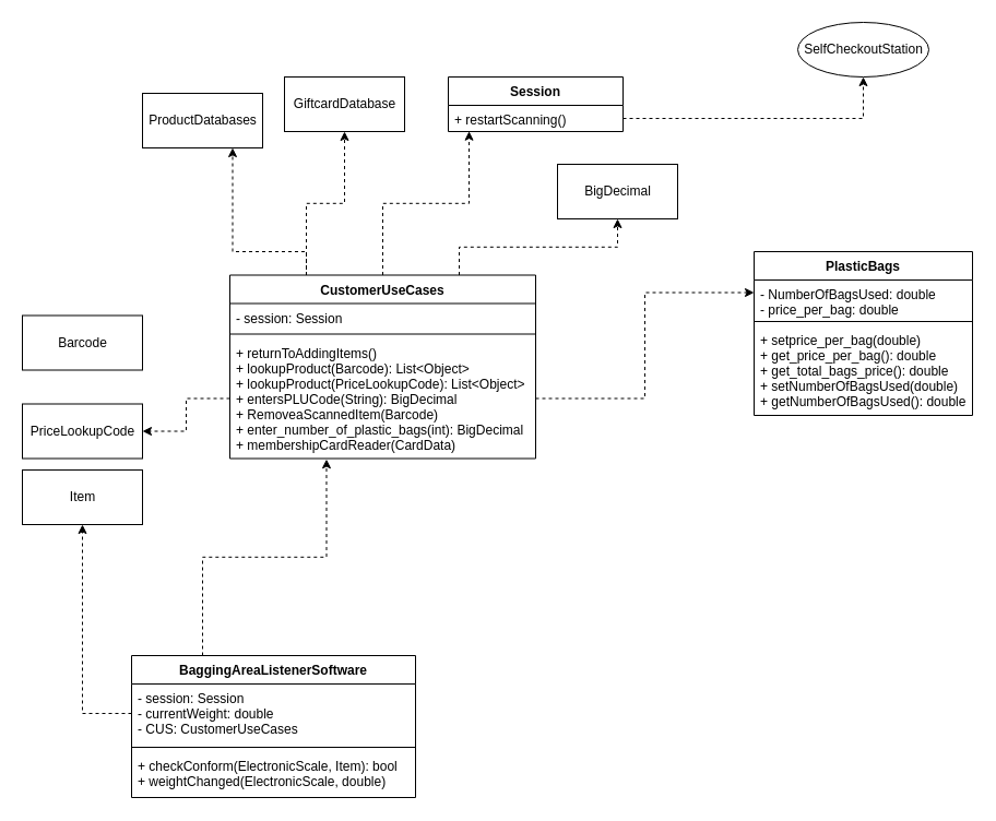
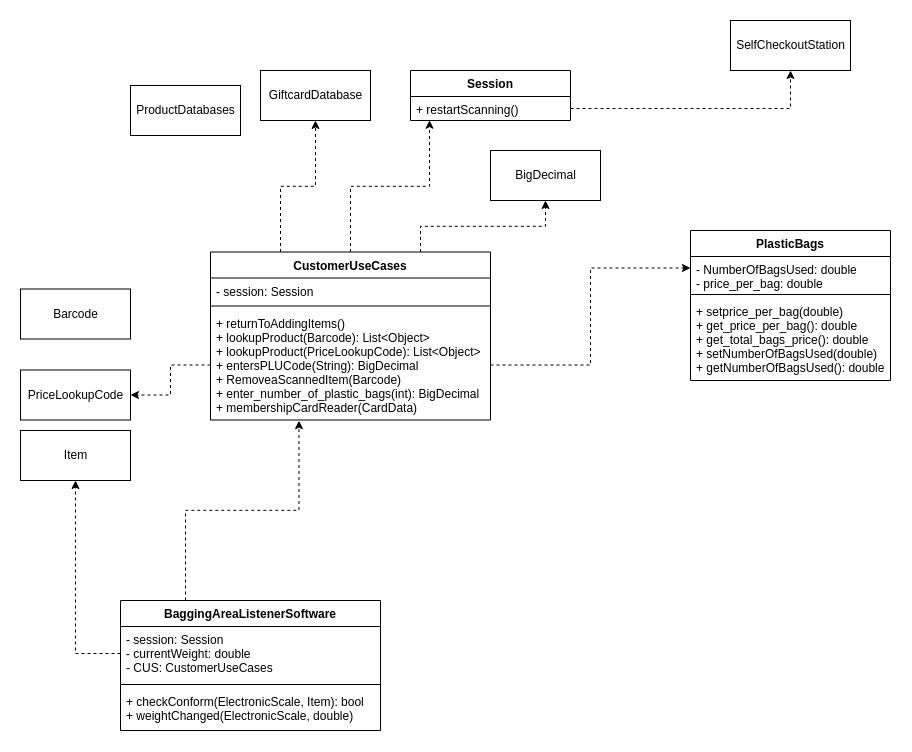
  <mxCell id="0" />
  <mxCell id="1" parent="0" />
  <mxCell id="2" value="PlasticBags" style="swimlane;fontStyle=1;align=center;verticalAlign=top;childLayout=stackLayout;horizontal=1;startSize=26;horizontalStack=0;resizeParent=1;resizeParentMax=0;resizeLast=0;collapsible=1;marginBottom=0;" parent="1" vertex="1"><mxGeometry x="690" y="230" width="200" height="150" as="geometry" /></mxCell>
  <mxCell id="3" value="- NumberOfBagsUsed: double&#10;- price_per_bag: double" style="text;strokeColor=none;fillColor=none;align=left;verticalAlign=top;spacingLeft=4;spacingRight=4;overflow=hidden;rotatable=0;points=[[0,0.5],[1,0.5]];portConstraint=eastwest;" parent="2" vertex="1"><mxGeometry y="26" width="200" height="34" as="geometry" /></mxCell>
  <mxCell id="4" value="" style="line;strokeWidth=1;fillColor=none;align=left;verticalAlign=middle;spacingTop=-1;spacingLeft=3;spacingRight=3;rotatable=0;labelPosition=right;points=[];portConstraint=eastwest;" parent="2" vertex="1"><mxGeometry y="60" width="200" height="8" as="geometry" /></mxCell>
  <mxCell id="5" value="+ setprice_per_bag(double)&#10;+ get_price_per_bag(): double&#10;+ get_total_bags_price(): double&#10;+ setNumberOfBagsUsed(double)&#10;+ getNumberOfBagsUsed(): double" style="text;strokeColor=none;fillColor=none;align=left;verticalAlign=top;spacingLeft=4;spacingRight=4;overflow=hidden;rotatable=0;points=[[0,0.5],[1,0.5]];portConstraint=eastwest;" parent="2" vertex="1"><mxGeometry y="68" width="200" height="82" as="geometry" /></mxCell>
  <mxCell id="6" style="edgeStyle=orthogonalEdgeStyle;rounded=0;orthogonalLoop=1;jettySize=auto;html=1;exitX=0.5;exitY=0;exitDx=0;exitDy=0;entryX=0.119;entryY=0.989;entryDx=0;entryDy=0;entryPerimeter=0;dashed=1;" parent="1" source="10" target="16" edge="1"><mxGeometry relative="1" as="geometry" /></mxCell>
  <mxCell id="7" style="edgeStyle=orthogonalEdgeStyle;rounded=0;orthogonalLoop=1;jettySize=auto;html=1;exitX=0.25;exitY=0;exitDx=0;exitDy=0;entryX=0.5;entryY=1;entryDx=0;entryDy=0;dashed=1;" parent="1" source="10" target="18" edge="1"><mxGeometry relative="1" as="geometry" /></mxCell>
  <mxCell id="8" style="edgeStyle=orthogonalEdgeStyle;rounded=0;orthogonalLoop=1;jettySize=auto;html=1;exitX=0.75;exitY=0;exitDx=0;exitDy=0;entryX=0.5;entryY=1;entryDx=0;entryDy=0;dashed=1;" parent="1" source="10" target="19" edge="1"><mxGeometry relative="1" as="geometry" /></mxCell>
- <mxCell id="9" style="edgeStyle=orthogonalEdgeStyle;rounded=0;orthogonalLoop=1;jettySize=auto;html=1;exitX=0.25;exitY=0;exitDx=0;exitDy=0;entryX=0.75;entryY=1;entryDx=0;entryDy=0;dashed=1;" parent="1" source="10" target="21" edge="1"><mxGeometry relative="1" as="geometry"><Array as="points"><mxPoint x="280" y="270" /><mxPoint x="280" y="230" /><mxPoint x="213" y="230" /></Array></mxGeometry></mxCell>
  <mxCell id="10" value="CustomerUseCases" style="swimlane;fontStyle=1;align=center;verticalAlign=top;childLayout=stackLayout;horizontal=1;startSize=26;horizontalStack=0;resizeParent=1;resizeParentMax=0;resizeLast=0;collapsible=1;marginBottom=0;" parent="1" vertex="1"><mxGeometry x="210" y="251.5" width="280" height="168" as="geometry" /></mxCell>
  <mxCell id="11" value="- session: Session" style="text;strokeColor=none;fillColor=none;align=left;verticalAlign=top;spacingLeft=4;spacingRight=4;overflow=hidden;rotatable=0;points=[[0,0.5],[1,0.5]];portConstraint=eastwest;" parent="10" vertex="1"><mxGeometry y="26" width="280" height="24" as="geometry" /></mxCell>
  <mxCell id="12" value="" style="line;strokeWidth=1;fillColor=none;align=left;verticalAlign=middle;spacingTop=-1;spacingLeft=3;spacingRight=3;rotatable=0;labelPosition=right;points=[];portConstraint=eastwest;" parent="10" vertex="1"><mxGeometry y="50" width="280" height="8" as="geometry" /></mxCell>
  <mxCell id="13" value="+ returnToAddingItems()&#10;+ lookupProduct(Barcode): List&lt;Object&gt;&#10;+ lookupProduct(PriceLookupCode): List&lt;Object&gt;&#10;+ entersPLUCode(String): BigDecimal&#10;+ RemoveaScannedItem(Barcode)&#10;+ enter_number_of_plastic_bags(int): BigDecimal&#10;+ membershipCardReader(CardData)&#10;" style="text;strokeColor=none;fillColor=none;align=left;verticalAlign=top;spacingLeft=4;spacingRight=4;overflow=hidden;rotatable=0;points=[[0,0.5],[1,0.5]];portConstraint=eastwest;" parent="10" vertex="1"><mxGeometry y="58" width="280" height="110" as="geometry" /></mxCell>
  <mxCell id="14" style="edgeStyle=orthogonalEdgeStyle;rounded=0;orthogonalLoop=1;jettySize=auto;html=1;exitX=1;exitY=0.5;exitDx=0;exitDy=0;entryX=0.5;entryY=1;entryDx=0;entryDy=0;dashed=1;" parent="1" source="16" target="20" edge="1"><mxGeometry relative="1" as="geometry" /></mxCell>
  <mxCell id="15" value="Session" style="swimlane;fontStyle=1;align=center;verticalAlign=top;childLayout=stackLayout;horizontal=1;startSize=26;horizontalStack=0;resizeParent=1;resizeParentMax=0;resizeLast=0;collapsible=1;marginBottom=0;" parent="1" vertex="1"><mxGeometry x="410" y="70" width="160" height="50" as="geometry" /></mxCell>
  <mxCell id="16" value="+ restartScanning()&#10;" style="text;strokeColor=none;fillColor=none;align=left;verticalAlign=top;spacingLeft=4;spacingRight=4;overflow=hidden;rotatable=0;points=[[0,0.5],[1,0.5]];portConstraint=eastwest;" parent="15" vertex="1"><mxGeometry y="26" width="160" height="24" as="geometry" /></mxCell>
  <mxCell id="17" style="edgeStyle=orthogonalEdgeStyle;rounded=0;orthogonalLoop=1;jettySize=auto;html=1;exitX=1;exitY=0.5;exitDx=0;exitDy=0;entryX=0;entryY=0.25;entryDx=0;entryDy=0;dashed=1;" parent="1" source="13" target="2" edge="1"><mxGeometry relative="1" as="geometry" /></mxCell>
  <mxCell id="18" value="GiftcardDatabase" style="html=1;" parent="1" vertex="1"><mxGeometry x="260" y="70" width="110" height="50" as="geometry" /></mxCell>
- <mxCell id="19" value="BigDecimal" style="html=1;" parent="1" vertex="1"><mxGeometry x="510" y="150" width="110" height="50" as="geometry" /></mxCell>
- <mxCell id="20" value="SelfCheckoutStation" style="ellipse;html=1;" parent="1" vertex="1"><mxGeometry x="730" y="20" width="120" height="50" as="geometry" /></mxCell>
+ <mxCell id="19" value="BigDecimal" style="html=1;" parent="1" vertex="1"><mxGeometry x="490" y="150" width="110" height="50" as="geometry" /></mxCell>
+ <mxCell id="20" value="SelfCheckoutStation" style="html=1;" parent="1" vertex="1"><mxGeometry x="730" y="20" width="120" height="50" as="geometry" /></mxCell>
  <mxCell id="21" value="ProductDatabases" style="html=1;" parent="1" vertex="1"><mxGeometry x="130" y="85" width="110" height="50" as="geometry" /></mxCell>
  <mxCell id="22" value="Barcode" style="html=1;" parent="1" vertex="1"><mxGeometry x="20" y="288.5" width="110" height="50" as="geometry" /></mxCell>
  <mxCell id="23" value="PriceLookupCode" style="html=1;" parent="1" vertex="1"><mxGeometry x="20" y="369.5" width="110" height="50" as="geometry" /></mxCell>
  <mxCell id="24" style="edgeStyle=orthogonalEdgeStyle;rounded=0;orthogonalLoop=1;jettySize=auto;html=1;exitX=0;exitY=0.5;exitDx=0;exitDy=0;entryX=1;entryY=0.5;entryDx=0;entryDy=0;dashed=1;" parent="1" source="13" target="23" edge="1"><mxGeometry relative="1" as="geometry" /></mxCell>
  <mxCell id="25" style="edgeStyle=orthogonalEdgeStyle;rounded=0;orthogonalLoop=1;jettySize=auto;html=1;exitX=0.25;exitY=0;exitDx=0;exitDy=0;entryX=0.316;entryY=1.006;entryDx=0;entryDy=0;entryPerimeter=0;dashed=1;" parent="1" source="26" target="13" edge="1"><mxGeometry relative="1" as="geometry" /></mxCell>
  <mxCell id="26" value="BaggingAreaListenerSoftware" style="swimlane;fontStyle=1;align=center;verticalAlign=top;childLayout=stackLayout;horizontal=1;startSize=26;horizontalStack=0;resizeParent=1;resizeParentMax=0;resizeLast=0;collapsible=1;marginBottom=0;" parent="1" vertex="1"><mxGeometry x="120" y="600" width="260" height="130" as="geometry" /></mxCell>
  <mxCell id="27" value="- session: Session&#10;- currentWeight: double&#10;- CUS: CustomerUseCases" style="text;strokeColor=none;fillColor=none;align=left;verticalAlign=top;spacingLeft=4;spacingRight=4;overflow=hidden;rotatable=0;points=[[0,0.5],[1,0.5]];portConstraint=eastwest;" parent="26" vertex="1"><mxGeometry y="26" width="260" height="54" as="geometry" /></mxCell>
  <mxCell id="28" value="" style="line;strokeWidth=1;fillColor=none;align=left;verticalAlign=middle;spacingTop=-1;spacingLeft=3;spacingRight=3;rotatable=0;labelPosition=right;points=[];portConstraint=eastwest;" parent="26" vertex="1"><mxGeometry y="80" width="260" height="8" as="geometry" /></mxCell>
  <mxCell id="29" value="+ checkConform(ElectronicScale, Item): bool&#10;+ weightChanged(ElectronicScale, double)" style="text;strokeColor=none;fillColor=none;align=left;verticalAlign=top;spacingLeft=4;spacingRight=4;overflow=hidden;rotatable=0;points=[[0,0.5],[1,0.5]];portConstraint=eastwest;" parent="26" vertex="1"><mxGeometry y="88" width="260" height="42" as="geometry" /></mxCell>
  <mxCell id="30" value="Item" style="html=1;" parent="1" vertex="1"><mxGeometry x="20" y="430" width="110" height="50" as="geometry" /></mxCell>
  <mxCell id="31" style="edgeStyle=orthogonalEdgeStyle;rounded=0;orthogonalLoop=1;jettySize=auto;html=1;exitX=0;exitY=0.5;exitDx=0;exitDy=0;dashed=1;" parent="1" source="27" target="30" edge="1"><mxGeometry relative="1" as="geometry" /></mxCell>
